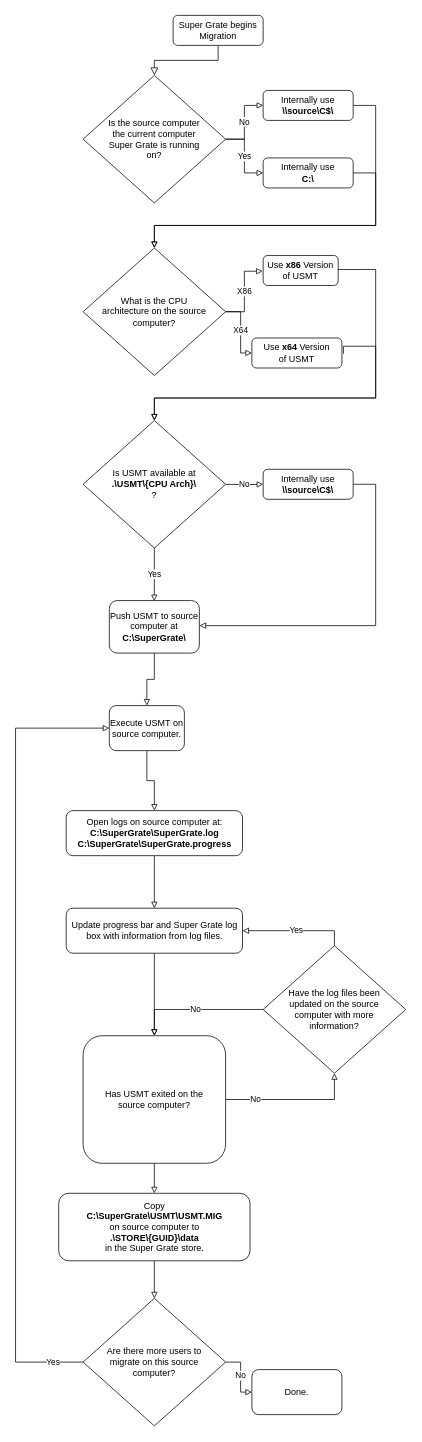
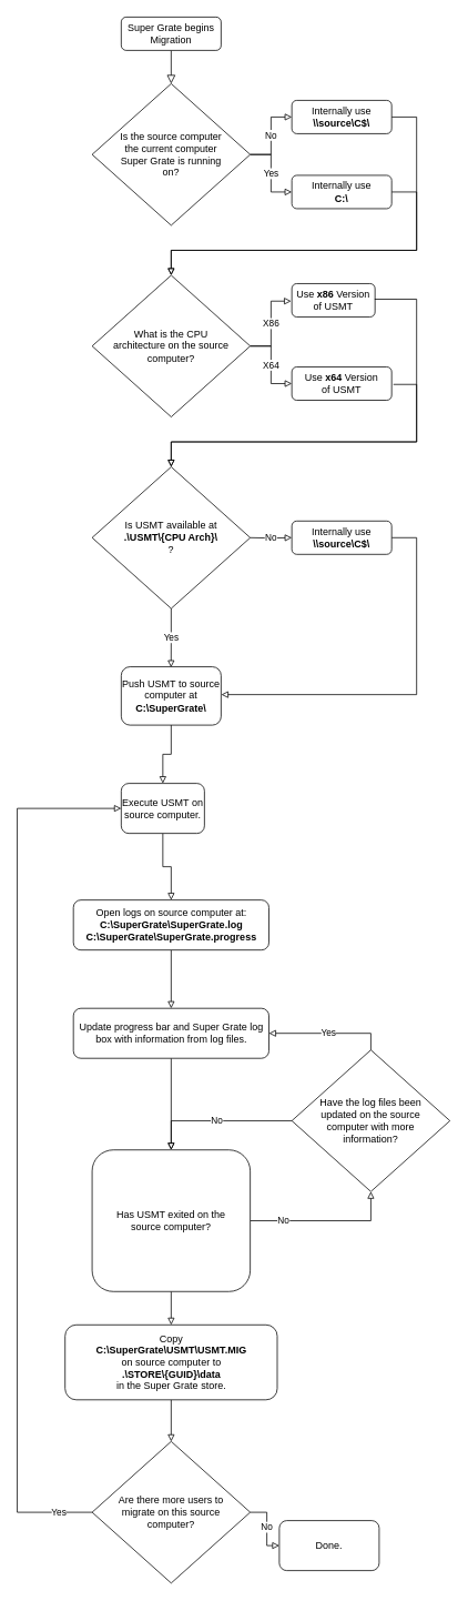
  <mxCell id="0" />
  <mxCell id="1" parent="0" />
  <mxCell id="2" value="" style="rounded=0;html=1;jettySize=auto;orthogonalLoop=1;fontSize=11;endArrow=block;endFill=0;endSize=8;strokeWidth=1;shadow=0;labelBackgroundColor=#ffffff;edgeStyle=orthogonalEdgeStyle;fontColor=#000000;" parent="1" source="3" target="6" edge="1"><mxGeometry relative="1" as="geometry" /></mxCell>
- <mxCell id="3" value="Super Grate begins Migration" style="rounded=1;whiteSpace=wrap;html=1;fontSize=12;glass=0;strokeWidth=1;shadow=0;" parent="1" vertex="1"><mxGeometry x="230" y="20" width="120" height="40" as="geometry" /></mxCell>
+ <mxCell id="3" value="Super Grate begins Migration" style="rounded=1;whiteSpace=wrap;html=1;fontSize=12;glass=0;strokeWidth=1;shadow=0;" parent="1" vertex="1"><mxGeometry x="145" y="20" width="120" height="40" as="geometry" /></mxCell>
  <mxCell id="4" value="Yes" style="edgeStyle=orthogonalEdgeStyle;orthogonalLoop=1;jettySize=auto;html=1;entryX=0;entryY=0.5;entryDx=0;entryDy=0;rounded=0;endArrow=block;endFill=0;" edge="1" parent="1" source="6" target="10"><mxGeometry relative="1" as="geometry" /></mxCell>
  <mxCell id="5" value="No" style="edgeStyle=orthogonalEdgeStyle;rounded=0;orthogonalLoop=1;jettySize=auto;html=1;exitX=1;exitY=0.5;exitDx=0;exitDy=0;entryX=0;entryY=0.5;entryDx=0;entryDy=0;endArrow=block;endFill=0;" edge="1" parent="1" source="6" target="8"><mxGeometry relative="1" as="geometry" /></mxCell>
  <mxCell id="6" value="Is the source computer the current computer Super Grate is running on?" style="rhombus;whiteSpace=wrap;html=1;shadow=0;fontFamily=Helvetica;fontSize=12;align=center;strokeWidth=1;spacing=26;spacingTop=0;" parent="1" vertex="1"><mxGeometry x="110" y="100" width="190" height="170" as="geometry" /></mxCell>
  <mxCell id="7" style="edgeStyle=orthogonalEdgeStyle;rounded=0;orthogonalLoop=1;jettySize=auto;html=1;labelBackgroundColor=#ffffff;endArrow=block;endFill=0;fontColor=#000000;" edge="1" parent="1" source="8" target="13"><mxGeometry relative="1" as="geometry"><Array as="points"><mxPoint x="500" y="140" /><mxPoint x="500" y="300" /><mxPoint x="205" y="300" /></Array></mxGeometry></mxCell>
  <mxCell id="8" value="Internally use &lt;b&gt;\\source\C$\&lt;/b&gt;" style="rounded=1;whiteSpace=wrap;html=1;fontSize=12;glass=0;strokeWidth=1;shadow=0;" parent="1" vertex="1"><mxGeometry x="350" y="120" width="120" height="40" as="geometry" /></mxCell>
  <mxCell id="9" style="edgeStyle=orthogonalEdgeStyle;rounded=0;orthogonalLoop=1;jettySize=auto;html=1;labelBackgroundColor=#ffffff;endArrow=block;endFill=0;fontColor=#000000;" edge="1" parent="1" source="10" target="13"><mxGeometry relative="1" as="geometry"><Array as="points"><mxPoint x="500" y="230" /><mxPoint x="500" y="300" /><mxPoint x="205" y="300" /></Array></mxGeometry></mxCell>
  <mxCell id="10" value="Internally use&lt;br&gt;&lt;b&gt;C:\&lt;/b&gt;" style="rounded=1;whiteSpace=wrap;html=1;" vertex="1" parent="1"><mxGeometry x="350" y="210" width="120" height="40" as="geometry" /></mxCell>
  <mxCell id="11" value="X86" style="edgeStyle=orthogonalEdgeStyle;rounded=0;orthogonalLoop=1;jettySize=auto;html=1;entryX=-0.008;entryY=0.525;entryDx=0;entryDy=0;entryPerimeter=0;labelBackgroundColor=#ffffff;endArrow=block;endFill=0;fontColor=#000000;" edge="1" parent="1" source="13" target="14"><mxGeometry relative="1" as="geometry" /></mxCell>
  <mxCell id="12" value="X64" style="edgeStyle=orthogonalEdgeStyle;rounded=0;orthogonalLoop=1;jettySize=auto;html=1;labelBackgroundColor=#ffffff;endArrow=block;endFill=0;fontColor=#000000;" edge="1" parent="1" source="13" target="15"><mxGeometry relative="1" as="geometry" /></mxCell>
  <mxCell id="13" value="What is the CPU architecture on the source computer?" style="rhombus;whiteSpace=wrap;html=1;fontColor=#000000;spacing=20;" vertex="1" parent="1"><mxGeometry x="110" y="330" width="190" height="170" as="geometry" /></mxCell>
  <mxCell id="14" value="Use &lt;b&gt;x86&lt;/b&gt; Version&lt;br&gt;of USMT" style="rounded=1;whiteSpace=wrap;html=1;fontColor=#000000;" vertex="1" parent="1"><mxGeometry x="350" y="340" width="100" height="40" as="geometry" /></mxCell>
- <mxCell id="15" value="&lt;span style=&quot;white-space: normal&quot;&gt;Use &lt;b&gt;x64&lt;/b&gt; Version&lt;/span&gt;&lt;br style=&quot;white-space: normal&quot;&gt;&lt;span style=&quot;white-space: normal&quot;&gt;of USMT&lt;/span&gt;" style="rounded=1;whiteSpace=wrap;html=1;fontColor=#000000;" vertex="1" parent="1"><mxGeometry x="335" y="450" width="120" height="40" as="geometry" /></mxCell>
+ <mxCell id="15" value="&lt;span style=&quot;white-space: normal&quot;&gt;Use &lt;b&gt;x64&lt;/b&gt; Version&lt;/span&gt;&lt;br style=&quot;white-space: normal&quot;&gt;&lt;span style=&quot;white-space: normal&quot;&gt;of USMT&lt;/span&gt;" style="rounded=1;whiteSpace=wrap;html=1;fontColor=#000000;" vertex="1" parent="1"><mxGeometry x="350" y="440" width="120" height="40" as="geometry" /></mxCell>
  <mxCell id="16" value="Yes" style="edgeStyle=orthogonalEdgeStyle;rounded=0;orthogonalLoop=1;jettySize=auto;html=1;entryX=0.499;entryY=0.01;entryDx=0;entryDy=0;entryPerimeter=0;labelBackgroundColor=#ffffff;endArrow=block;endFill=0;fontColor=#000000;" edge="1" parent="1" source="17" target="24"><mxGeometry relative="1" as="geometry"><Array as="points" /></mxGeometry></mxCell>
  <mxCell id="17" value="Is USMT available at&lt;br&gt;&lt;b&gt;.\USMT\{CPU Arch}\&lt;/b&gt;&lt;br&gt;?" style="rhombus;whiteSpace=wrap;html=1;fontColor=#000000;spacing=20;" vertex="1" parent="1"><mxGeometry x="110" y="560" width="190" height="170" as="geometry" /></mxCell>
  <mxCell id="18" style="edgeStyle=orthogonalEdgeStyle;rounded=0;orthogonalLoop=1;jettySize=auto;html=1;labelBackgroundColor=#ffffff;endArrow=block;endFill=0;fontColor=#000000;exitX=0.996;exitY=0.468;exitDx=0;exitDy=0;exitPerimeter=0;" edge="1" target="17" parent="1" source="14"><mxGeometry relative="1" as="geometry"><mxPoint x="500" y="340" as="sourcePoint" /><Array as="points"><mxPoint x="500" y="359" /><mxPoint x="500" y="530" /><mxPoint x="205" y="530" /></Array></mxGeometry></mxCell>
  <mxCell id="19" style="edgeStyle=orthogonalEdgeStyle;rounded=0;orthogonalLoop=1;jettySize=auto;html=1;labelBackgroundColor=#ffffff;endArrow=block;endFill=0;fontColor=#000000;exitX=1.017;exitY=0.525;exitDx=0;exitDy=0;exitPerimeter=0;" edge="1" target="17" parent="1" source="15"><mxGeometry relative="1" as="geometry"><mxPoint x="480" y="460" as="sourcePoint" /><Array as="points"><mxPoint x="500" y="461" /><mxPoint x="500" y="530" /><mxPoint x="205" y="530" /></Array></mxGeometry></mxCell>
  <mxCell id="20" value="No" style="edgeStyle=orthogonalEdgeStyle;rounded=0;orthogonalLoop=1;jettySize=auto;html=1;entryX=0;entryY=0.5;entryDx=0;entryDy=0;endArrow=block;endFill=0;" edge="1" parent="1" target="22"><mxGeometry relative="1" as="geometry"><mxPoint x="300" y="645" as="sourcePoint" /></mxGeometry></mxCell>
  <mxCell id="21" style="edgeStyle=orthogonalEdgeStyle;rounded=0;orthogonalLoop=1;jettySize=auto;html=1;entryX=1.002;entryY=0.477;entryDx=0;entryDy=0;entryPerimeter=0;labelBackgroundColor=#ffffff;endArrow=block;endFill=0;fontColor=#000000;" edge="1" parent="1" source="22" target="24"><mxGeometry relative="1" as="geometry"><Array as="points"><mxPoint x="500" y="645" /><mxPoint x="500" y="833" /></Array></mxGeometry></mxCell>
  <mxCell id="22" value="Internally use &lt;b&gt;\\source\C$\&lt;/b&gt;" style="rounded=1;whiteSpace=wrap;html=1;fontSize=12;glass=0;strokeWidth=1;shadow=0;" vertex="1" parent="1"><mxGeometry x="350" y="625" width="120" height="40" as="geometry" /></mxCell>
  <mxCell id="23" style="edgeStyle=orthogonalEdgeStyle;rounded=0;orthogonalLoop=1;jettySize=auto;html=1;labelBackgroundColor=#ffffff;endArrow=block;endFill=0;fontColor=#000000;" edge="1" parent="1" source="24" target="41"><mxGeometry relative="1" as="geometry" /></mxCell>
  <mxCell id="24" value="Push USMT to source computer at&lt;br&gt;&lt;b&gt;C:\SuperGrate\&lt;/b&gt;" style="rounded=1;whiteSpace=wrap;html=1;" vertex="1" parent="1"><mxGeometry x="145" y="800" width="120" height="70" as="geometry" /></mxCell>
  <mxCell id="25" style="edgeStyle=orthogonalEdgeStyle;rounded=0;orthogonalLoop=1;jettySize=auto;html=1;labelBackgroundColor=#ffffff;endArrow=block;endFill=0;fontColor=#000000;" edge="1" parent="1" source="26" target="28"><mxGeometry relative="1" as="geometry" /></mxCell>
  <mxCell id="26" value="Open logs on source computer at:&lt;br&gt;&lt;b&gt;C:\SuperGrate\SuperGrate.log&lt;br&gt;C:\SuperGrate\SuperGrate.progress&lt;/b&gt;" style="rounded=1;whiteSpace=wrap;html=1;fontColor=#000000;" vertex="1" parent="1"><mxGeometry x="87.5" y="1080" width="235" height="60" as="geometry" /></mxCell>
  <mxCell id="27" style="edgeStyle=orthogonalEdgeStyle;rounded=0;orthogonalLoop=1;jettySize=auto;html=1;labelBackgroundColor=#ffffff;endArrow=block;endFill=0;fontColor=#000000;" edge="1" parent="1" source="28" target="31"><mxGeometry relative="1" as="geometry" /></mxCell>
  <mxCell id="28" value="Update progress bar and Super Grate log box with information from log files." style="rounded=1;whiteSpace=wrap;html=1;fontColor=#000000;" vertex="1" parent="1"><mxGeometry x="87.5" y="1210" width="235" height="60" as="geometry" /></mxCell>
  <mxCell id="29" value="No" style="edgeStyle=orthogonalEdgeStyle;rounded=0;orthogonalLoop=1;jettySize=auto;html=1;labelBackgroundColor=#ffffff;endArrow=block;endFill=0;fontColor=#000000;" edge="1" parent="1" source="31" target="34"><mxGeometry x="-0.556" relative="1" as="geometry"><Array as="points"><mxPoint x="445" y="1465" /></Array><mxPoint as="offset" /></mxGeometry></mxCell>
  <mxCell id="30" style="edgeStyle=orthogonalEdgeStyle;rounded=0;orthogonalLoop=1;jettySize=auto;html=1;labelBackgroundColor=#ffffff;endArrow=block;endFill=0;fontColor=#000000;" edge="1" parent="1" source="31" target="36"><mxGeometry relative="1" as="geometry" /></mxCell>
  <mxCell id="31" value="Has USMT exited on the source computer?" style="whiteSpace=wrap;html=1;fontColor=#000000;spacing=20;rounded=1;" vertex="1" parent="1"><mxGeometry x="110" y="1380" width="190" height="170" as="geometry" /></mxCell>
  <mxCell id="32" value="Yes" style="edgeStyle=orthogonalEdgeStyle;rounded=0;orthogonalLoop=1;jettySize=auto;html=1;labelBackgroundColor=#ffffff;endArrow=block;endFill=0;fontColor=#000000;" edge="1" parent="1" source="34" target="28"><mxGeometry relative="1" as="geometry"><Array as="points"><mxPoint x="445" y="1240" /></Array></mxGeometry></mxCell>
  <mxCell id="33" value="No" style="edgeStyle=orthogonalEdgeStyle;rounded=0;orthogonalLoop=1;jettySize=auto;html=1;labelBackgroundColor=#ffffff;endArrow=block;endFill=0;fontColor=#000000;" edge="1" parent="1" source="34" target="31"><mxGeometry relative="1" as="geometry"><Array as="points"><mxPoint x="205" y="1345" /></Array></mxGeometry></mxCell>
  <mxCell id="34" value="Have the log files been updated on the source computer with more information?" style="rhombus;whiteSpace=wrap;html=1;fontColor=#000000;spacing=20;" vertex="1" parent="1"><mxGeometry x="350" y="1260" width="190" height="170" as="geometry" /></mxCell>
  <mxCell id="35" style="edgeStyle=orthogonalEdgeStyle;rounded=0;orthogonalLoop=1;jettySize=auto;html=1;labelBackgroundColor=#ffffff;endArrow=block;endFill=0;fontColor=#000000;" edge="1" parent="1" source="36" target="39"><mxGeometry relative="1" as="geometry" /></mxCell>
  <mxCell id="36" value="Copy&lt;br&gt;&lt;b&gt;C:\SuperGrate\USMT\USMT.MIG&lt;/b&gt;&lt;br&gt;on source computer to&lt;br&gt;&lt;b&gt;.\STORE\{GUID}\data&lt;/b&gt;&lt;br&gt;in the Super Grate store." style="rounded=1;whiteSpace=wrap;html=1;fontColor=#000000;" vertex="1" parent="1"><mxGeometry x="77.5" y="1590" width="255" height="90" as="geometry" /></mxCell>
  <mxCell id="37" value="Yes" style="edgeStyle=orthogonalEdgeStyle;rounded=0;orthogonalLoop=1;jettySize=auto;html=1;labelBackgroundColor=#ffffff;endArrow=block;endFill=0;fontColor=#000000;" edge="1" parent="1" source="39" target="41"><mxGeometry x="-0.924" relative="1" as="geometry"><mxPoint x="-30" y="950" as="targetPoint" /><Array as="points"><mxPoint x="20" y="1815" /><mxPoint x="20" y="970" /></Array><mxPoint as="offset" /></mxGeometry></mxCell>
  <mxCell id="38" value="No" style="edgeStyle=orthogonalEdgeStyle;rounded=0;orthogonalLoop=1;jettySize=auto;html=1;labelBackgroundColor=#ffffff;endArrow=block;endFill=0;fontColor=#000000;" edge="1" parent="1" source="39" target="42"><mxGeometry relative="1" as="geometry" /></mxCell>
  <mxCell id="39" value="Are there more users to migrate on this source computer?" style="rhombus;whiteSpace=wrap;html=1;fontColor=#000000;spacing=20;" vertex="1" parent="1"><mxGeometry x="110" y="1730" width="190" height="170" as="geometry" /></mxCell>
  <mxCell id="40" style="edgeStyle=orthogonalEdgeStyle;rounded=0;orthogonalLoop=1;jettySize=auto;html=1;labelBackgroundColor=#ffffff;endArrow=block;endFill=0;fontColor=#000000;" edge="1" parent="1" source="41" target="26"><mxGeometry relative="1" as="geometry" /></mxCell>
  <mxCell id="41" value="Execute USMT on source computer." style="rounded=1;whiteSpace=wrap;html=1;fontColor=#000000;" vertex="1" parent="1"><mxGeometry x="145" y="940" width="100" height="60" as="geometry" /></mxCell>
  <mxCell id="42" value="Done." style="rounded=1;whiteSpace=wrap;html=1;fontColor=#000000;" vertex="1" parent="1"><mxGeometry x="335" y="1825" width="120" height="60" as="geometry" /></mxCell>
